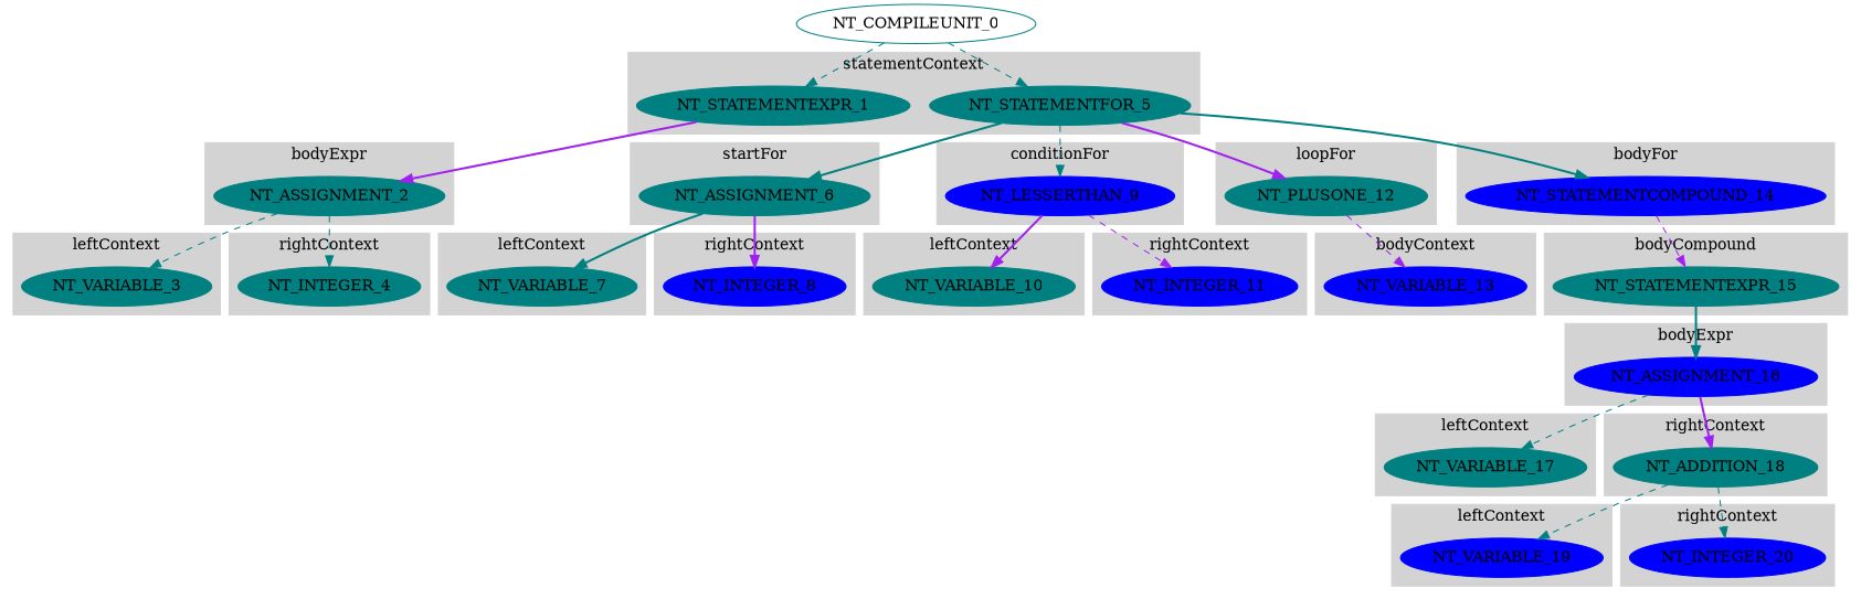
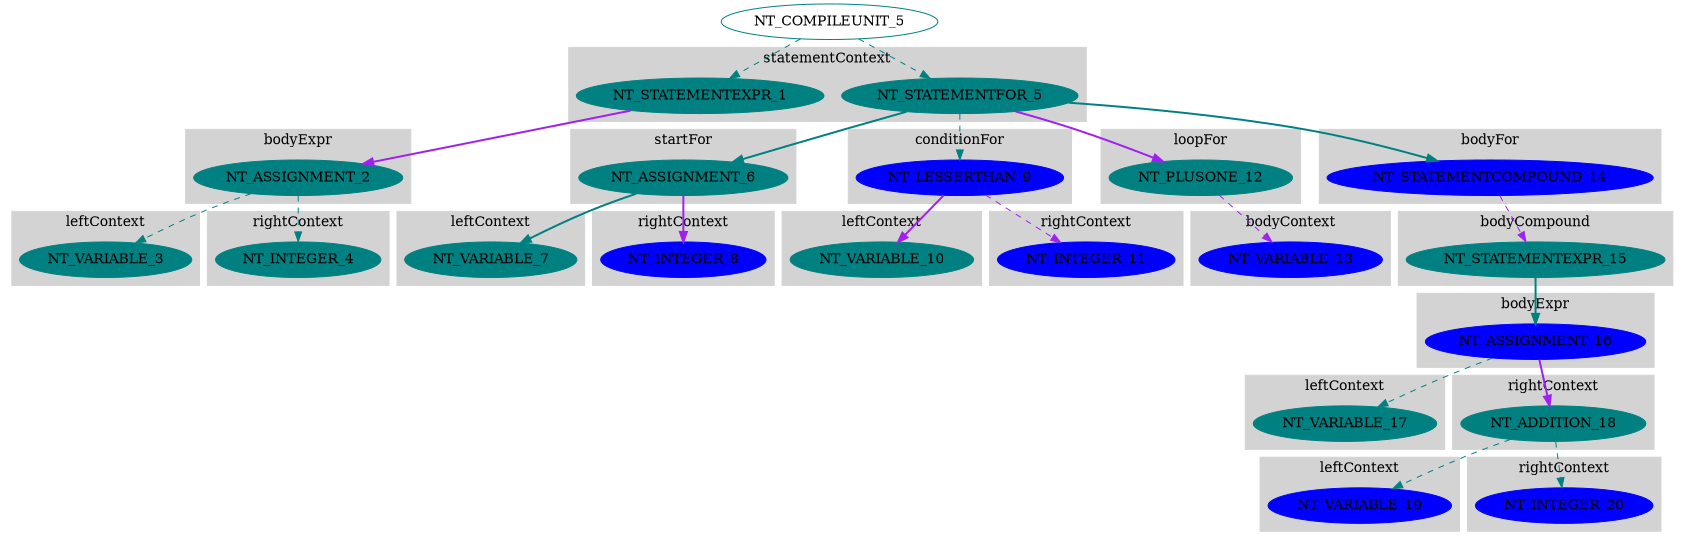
  digraph {
    node [color=teal style=filled]
    edge [color=teal style=dashed]
    NT_STATEMENTEXPR_1
    NT_STATEMENTFOR_5
    NT_ASSIGNMENT_2
    NT_ASSIGNMENT_6
    NT_VARIABLE_3
    NT_INTEGER_4
    NT_LESSERTHAN_9 [color=blue]
    NT_PLUSONE_12
    NT_STATEMENTCOMPOUND_14 [color=blue]
    NT_VARIABLE_7
    NT_INTEGER_8 [color=blue]
    NT_VARIABLE_10
    NT_INTEGER_11 [color=blue]
    NT_VARIABLE_13 [color=blue]
    NT_STATEMENTEXPR_15
    NT_ASSIGNMENT_16 [color=blue]
    NT_VARIABLE_17
    NT_ADDITION_18
    NT_VARIABLE_19 [color=blue]
    NT_INTEGER_20 [color=blue]
-   NT_COMPILEUNIT_0 [style=""]
+   NT_COMPILEUNIT_0 [label=NT_COMPILEUNIT_5 style=""]
    subgraph cluster_1 {
      color=lightgrey
      label=functionDefinitionContext
      style=filled
    }
    subgraph cluster_2 {
      color=lightgrey
      label=statementContext
      style=filled
      NT_STATEMENTEXPR_1
      NT_STATEMENTFOR_5
    }
    subgraph cluster_3 {
      color=lightgrey
      label=bodyExpr
      style=filled
      NT_ASSIGNMENT_2
    }
    subgraph cluster_4 {
      color=lightgrey
      label=startFor
      style=filled
      NT_ASSIGNMENT_6
    }
    subgraph cluster_5 {
      color=lightgrey
      label=leftContext
      style=filled
      NT_VARIABLE_3
    }
    subgraph cluster_6 {
      color=lightgrey
      label=rightContext
      style=filled
      NT_INTEGER_4
    }
    subgraph cluster_7 {
      color=lightgrey
      label=conditionFor
      style=filled
      NT_LESSERTHAN_9
    }
    subgraph cluster_8 {
      color=lightgrey
      label=loopFor
      style=filled
      NT_PLUSONE_12
    }
    subgraph cluster_9 {
      color=lightgrey
      label=bodyFor
      style=filled
      NT_STATEMENTCOMPOUND_14
    }
    subgraph cluster_10 {
      color=lightgrey
      label=leftContext
      style=filled
      NT_VARIABLE_7
    }
    subgraph cluster_11 {
      color=lightgrey
      label=rightContext
      style=filled
      NT_INTEGER_8
    }
    subgraph cluster_12 {
      color=lightgrey
      label=leftContext
      style=filled
      NT_VARIABLE_10
    }
    subgraph cluster_13 {
      color=lightgrey
      label=rightContext
      style=filled
      NT_INTEGER_11
    }
    subgraph cluster_14 {
      color=lightgrey
      label=bodyContext
      style=filled
      NT_VARIABLE_13
    }
    subgraph cluster_15 {
      color=lightgrey
      label=bodyCompound
      style=filled
      NT_STATEMENTEXPR_15
    }
    subgraph cluster_16 {
      color=lightgrey
      label=bodyExpr
      style=filled
      NT_ASSIGNMENT_16
    }
    subgraph cluster_17 {
      color=lightgrey
      label=leftContext
      style=filled
      NT_VARIABLE_17
    }
    subgraph cluster_18 {
      color=lightgrey
      label=rightContext
      style=filled
      NT_ADDITION_18
    }
    subgraph cluster_19 {
      color=lightgrey
      label=leftContext
      style=filled
      NT_VARIABLE_19
    }
    subgraph cluster_20 {
      color=lightgrey
      label=rightContext
      style=filled
      NT_INTEGER_20
    }
    NT_STATEMENTEXPR_1 -> NT_ASSIGNMENT_2 [color=purple style=bold]
    NT_STATEMENTFOR_5 -> NT_ASSIGNMENT_6 [style=bold]
    NT_STATEMENTFOR_5 -> NT_LESSERTHAN_9
    NT_STATEMENTFOR_5 -> NT_PLUSONE_12 [color=purple style=bold]
    NT_STATEMENTFOR_5 -> NT_STATEMENTCOMPOUND_14 [style=bold]
    NT_ASSIGNMENT_2 -> NT_VARIABLE_3
    NT_ASSIGNMENT_2 -> NT_INTEGER_4
    NT_ASSIGNMENT_6 -> NT_VARIABLE_7 [style=bold]
    NT_ASSIGNMENT_6 -> NT_INTEGER_8 [color=purple style=bold]
    NT_LESSERTHAN_9 -> NT_VARIABLE_10 [color=purple style=bold]
    NT_LESSERTHAN_9 -> NT_INTEGER_11 [color=purple]
    NT_PLUSONE_12 -> NT_VARIABLE_13 [color=purple]
    NT_STATEMENTCOMPOUND_14 -> NT_STATEMENTEXPR_15 [color=purple]
    NT_STATEMENTEXPR_15 -> NT_ASSIGNMENT_16 [style=bold]
    NT_ASSIGNMENT_16 -> NT_VARIABLE_17
    NT_ASSIGNMENT_16 -> NT_ADDITION_18 [color=purple style=bold]
    NT_ADDITION_18 -> NT_VARIABLE_19
    NT_ADDITION_18 -> NT_INTEGER_20
    NT_COMPILEUNIT_0 -> NT_STATEMENTEXPR_1
    NT_COMPILEUNIT_0 -> NT_STATEMENTFOR_5
  }
